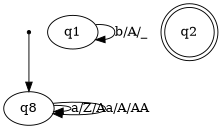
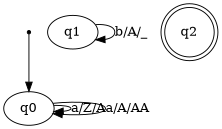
  digraph {
    inic [shape=point]
-   q0 [label=q8]
+   q0
    q1
    q2 [shape=doublecircle]
    inic -> q0
    q0 -> q0 [label="a/Z/A"]
    q0 -> q0 [label="a/A/AA"]
    q1 -> q1 [label="b/A/_"]
  }
